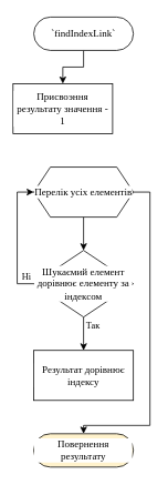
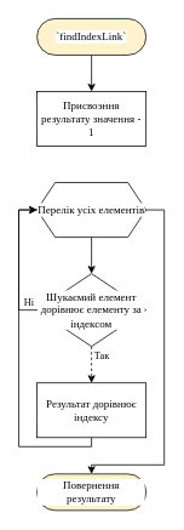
  <mxCell id="0" />
  <mxCell id="1" parent="0" />
  <mxCell id="2" value="" style="edgeStyle=orthogonalEdgeStyle;rounded=0;orthogonalLoop=1;jettySize=auto;html=1;fontFamily=Times New Roman;labelBackgroundColor=#ffffff;" edge="1" parent="1" source="3" target="4"><mxGeometry relative="1" as="geometry" /></mxCell>
- <mxCell id="3" value="`&lt;span style=&quot;&quot;&gt;findIndexLink&lt;/span&gt;&lt;span&gt;`&lt;/span&gt;" style="rounded=1;whiteSpace=wrap;html=1;arcSize=50;fontFamily=Times New Roman;labelBackgroundColor=#ffffff;" vertex="1" parent="1"><mxGeometry x="40" y="20" width="120" height="40" as="geometry" /></mxCell>
- <mxCell id="4" value="Присвоэння результату значення - 1" style="rounded=0;whiteSpace=wrap;html=1;fontFamily=Times New Roman;labelBackgroundColor=#ffffff;" vertex="1" parent="1"><mxGeometry x="15" y="100" width="120" height="60" as="geometry" /></mxCell>
+ <mxCell id="3" value="`&lt;span style=&quot;&quot;&gt;findIndexLink&lt;/span&gt;&lt;span&gt;`&lt;/span&gt;" style="rounded=1;whiteSpace=wrap;html=1;arcSize=50;fontFamily=Times New Roman;labelBackgroundColor=#ffffff;fillColor=#fff2cc;" vertex="1" parent="1"><mxGeometry x="40" y="20" width="120" height="40" as="geometry" /></mxCell>
+ <mxCell id="4" value="Присвоэння результату значення - 1" style="rounded=0;whiteSpace=wrap;html=1;fontFamily=Times New Roman;labelBackgroundColor=#ffffff;" vertex="1" parent="1"><mxGeometry x="40" y="100" width="120" height="60" as="geometry" /></mxCell>
  <mxCell id="5" value="" style="edgeStyle=orthogonalEdgeStyle;rounded=0;orthogonalLoop=1;jettySize=auto;html=1;fontFamily=Times New Roman;labelBackgroundColor=#ffffff;" edge="1" parent="1" source="7" target="12"><mxGeometry relative="1" as="geometry" /></mxCell>
  <mxCell id="6" style="edgeStyle=orthogonalEdgeStyle;rounded=0;orthogonalLoop=1;jettySize=auto;html=1;entryX=0.5;entryY=0;entryDx=0;entryDy=0;fontFamily=Times New Roman;labelBackgroundColor=#ffffff;" edge="1" parent="1" source="7" target="15"><mxGeometry relative="1" as="geometry"><Array as="points"><mxPoint x="180" y="230" /><mxPoint x="180" y="510" /><mxPoint x="100" y="510" /></Array></mxGeometry></mxCell>
  <mxCell id="7" value="Перелік усіх елементів" style="shape=hexagon;perimeter=hexagonPerimeter2;whiteSpace=wrap;html=1;fixedSize=1;fontFamily=Times New Roman;labelBackgroundColor=#ffffff;" vertex="1" parent="1"><mxGeometry x="40" y="200" width="120" height="60" as="geometry" /></mxCell>
- <mxCell id="8" value="" style="edgeStyle=orthogonalEdgeStyle;rounded=0;orthogonalLoop=1;jettySize=auto;html=1;fontFamily=Times New Roman;labelBackgroundColor=#ffffff;" edge="1" parent="1" source="12" target="14"><mxGeometry relative="1" as="geometry" /></mxCell>
+ <mxCell id="8" value="" style="edgeStyle=orthogonalEdgeStyle;rounded=0;orthogonalLoop=1;jettySize=auto;html=1;fontFamily=Times New Roman;labelBackgroundColor=#ffffff;dashed=1;" edge="1" parent="1" source="12" target="14"><mxGeometry relative="1" as="geometry" /></mxCell>
  <mxCell id="9" value="Так" style="edgeLabel;html=1;align=center;verticalAlign=middle;resizable=0;points=[];fontFamily=Times New Roman;labelBackgroundColor=#ffffff;" vertex="1" connectable="0" parent="8"><mxGeometry x="-0.683" relative="1" as="geometry"><mxPoint x="10" y="3.67" as="offset" /></mxGeometry></mxCell>
  <mxCell id="10" style="edgeStyle=orthogonalEdgeStyle;rounded=0;orthogonalLoop=1;jettySize=auto;html=1;entryX=0;entryY=0.5;entryDx=0;entryDy=0;fontFamily=Times New Roman;labelBackgroundColor=#ffffff;" edge="1" parent="1" source="12" target="7"><mxGeometry relative="1" as="geometry"><Array as="points"><mxPoint x="20" y="340" /><mxPoint x="20" y="230" /></Array></mxGeometry></mxCell>
  <mxCell id="11" value="Ні" style="edgeLabel;html=1;align=center;verticalAlign=middle;resizable=0;points=[];fontFamily=Times New Roman;labelBackgroundColor=#ffffff;" vertex="1" connectable="0" parent="10"><mxGeometry x="-0.813" y="1" relative="1" as="geometry"><mxPoint x="4" y="-11" as="offset" /></mxGeometry></mxCell>
  <mxCell id="12" value="Шукаємий елемент дорівнює елементу за індексом" style="rhombus;whiteSpace=wrap;html=1;fontFamily=Times New Roman;labelBackgroundColor=#ffffff;" vertex="1" parent="1"><mxGeometry x="40" y="300" width="120" height="80" as="geometry" /></mxCell>
+ <mxCell id="13" style="edgeStyle=orthogonalEdgeStyle;rounded=0;orthogonalLoop=1;jettySize=auto;html=1;entryX=0;entryY=0.5;entryDx=0;entryDy=0;fontFamily=Times New Roman;labelBackgroundColor=#ffffff;" edge="1" parent="1" source="14" target="7"><mxGeometry relative="1" as="geometry"><Array as="points"><mxPoint x="100" y="490" /><mxPoint x="20" y="490" /><mxPoint x="20" y="230" /></Array></mxGeometry></mxCell>
  <mxCell id="14" value="Результат дорівнює індексу" style="rounded=0;whiteSpace=wrap;html=1;fontFamily=Times New Roman;labelBackgroundColor=#ffffff;" vertex="1" parent="1"><mxGeometry x="40" y="420" width="120" height="60" as="geometry" /></mxCell>
  <mxCell id="15" value="Повернення результату" style="rounded=1;whiteSpace=wrap;html=1;arcSize=50;fontFamily=Times New Roman;labelBackgroundColor=#ffffff;fillColor=#fff2cc;" vertex="1" parent="1"><mxGeometry x="40" y="520" width="120" height="40" as="geometry" /></mxCell>
